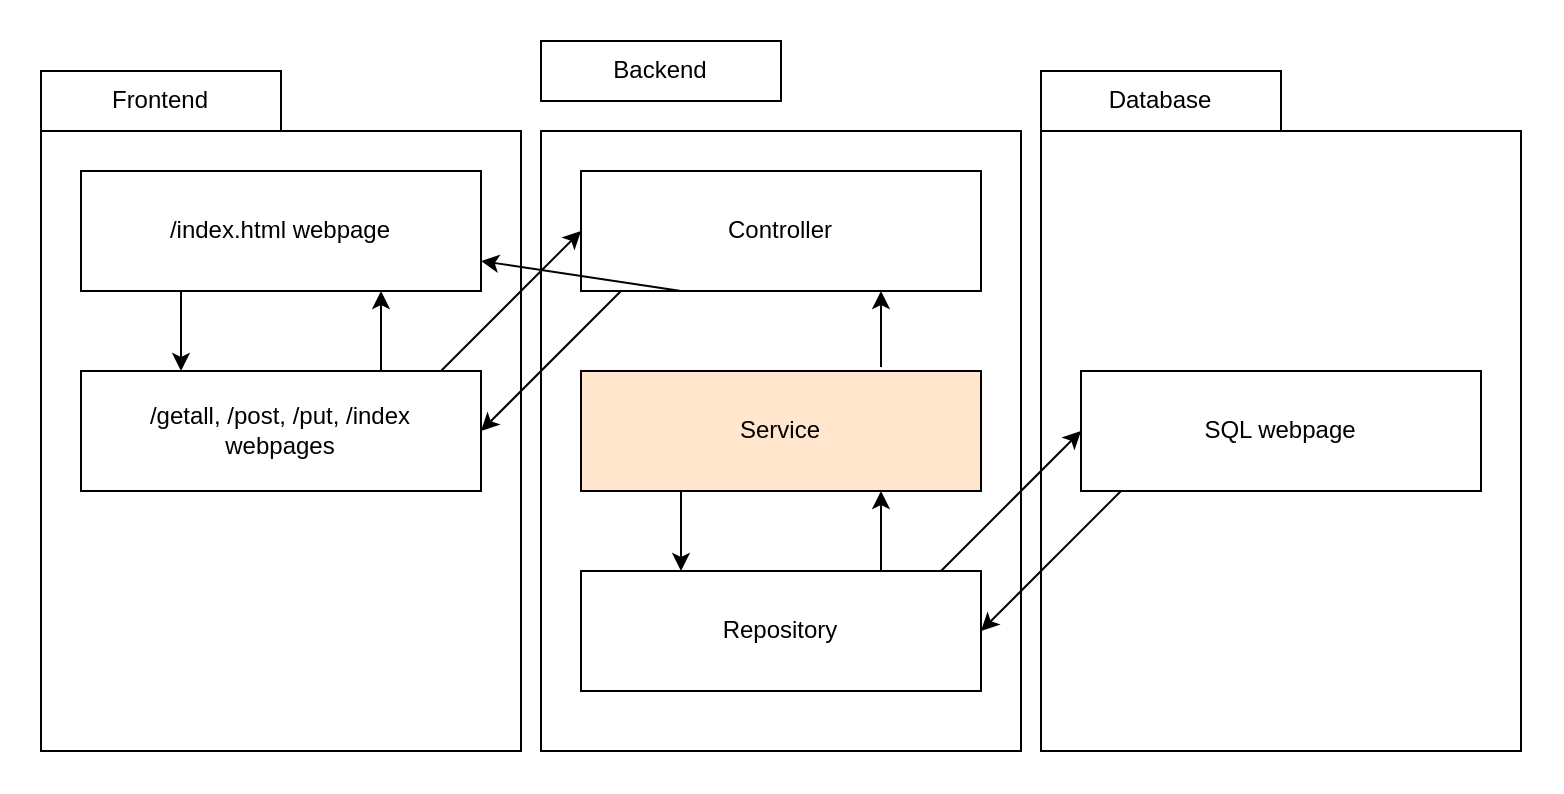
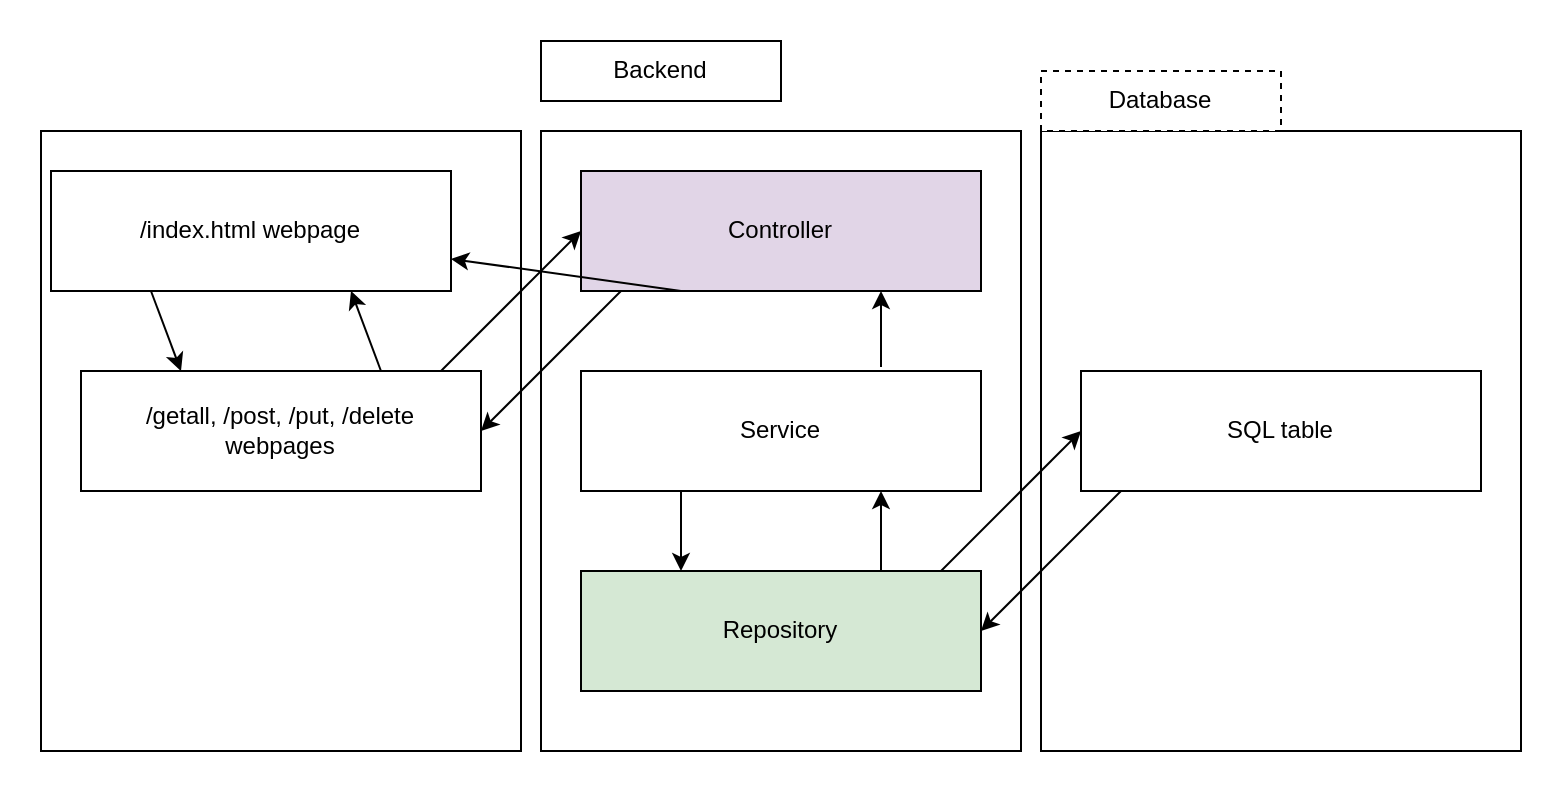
  <mxCell id="0" />
  <mxCell id="1" parent="0" />
  <mxCell id="2" value="" style="rounded=0;whiteSpace=wrap;html=1;" vertex="1" parent="1"><mxGeometry x="20" y="65" width="240" height="310" as="geometry" /></mxCell>
  <mxCell id="3" value="" style="rounded=0;whiteSpace=wrap;html=1;" vertex="1" parent="1"><mxGeometry x="270" y="65" width="240" height="310" as="geometry" /></mxCell>
  <mxCell id="4" value="" style="rounded=0;whiteSpace=wrap;html=1;" vertex="1" parent="1"><mxGeometry x="520" y="65" width="240" height="310" as="geometry" /></mxCell>
- <mxCell id="5" value="Frontend" style="rounded=0;whiteSpace=wrap;html=1;" vertex="1" parent="1"><mxGeometry x="20" y="35" width="120" height="30" as="geometry" /></mxCell>
  <mxCell id="6" value="Backend" style="rounded=0;whiteSpace=wrap;html=1;" vertex="1" parent="1"><mxGeometry x="270" y="20" width="120" height="30" as="geometry" /></mxCell>
- <mxCell id="7" value="Database" style="rounded=0;whiteSpace=wrap;html=1;" vertex="1" parent="1"><mxGeometry x="520" y="35" width="120" height="30" as="geometry" /></mxCell>
- <mxCell id="8" value="/index.html webpage" style="rounded=0;whiteSpace=wrap;html=1;" vertex="1" parent="1"><mxGeometry x="40" y="85" width="200" height="60" as="geometry" /></mxCell>
- <mxCell id="9" value="/getall, /post, /put, /index&lt;br&gt;webpages" style="rounded=0;whiteSpace=wrap;html=1;" vertex="1" parent="1"><mxGeometry x="40" y="185" width="200" height="60" as="geometry" /></mxCell>
- <mxCell id="10" value="Controller" style="rounded=0;whiteSpace=wrap;html=1;" vertex="1" parent="1"><mxGeometry x="290" y="85" width="200" height="60" as="geometry" /></mxCell>
- <mxCell id="11" value="Service" style="rounded=0;whiteSpace=wrap;html=1;fillColor=#ffe6cc;" vertex="1" parent="1"><mxGeometry x="290" y="185" width="200" height="60" as="geometry" /></mxCell>
- <mxCell id="12" value="Repository" style="rounded=0;whiteSpace=wrap;html=1;" vertex="1" parent="1"><mxGeometry x="290" y="285" width="200" height="60" as="geometry" /></mxCell>
- <mxCell id="13" value="SQL webpage" style="rounded=0;whiteSpace=wrap;html=1;" vertex="1" parent="1"><mxGeometry x="540" y="185" width="200" height="60" as="geometry" /></mxCell>
+ <mxCell id="7" value="Database" style="rounded=0;whiteSpace=wrap;html=1;dashed=1;" vertex="1" parent="1"><mxGeometry x="520" y="35" width="120" height="30" as="geometry" /></mxCell>
+ <mxCell id="8" value="/index.html webpage" style="rounded=0;whiteSpace=wrap;html=1;" vertex="1" parent="1"><mxGeometry x="25" y="85" width="200" height="60" as="geometry" /></mxCell>
+ <mxCell id="9" value="/getall, /post, /put, /delete&lt;br&gt;webpages" style="rounded=0;whiteSpace=wrap;html=1;" vertex="1" parent="1"><mxGeometry x="40" y="185" width="200" height="60" as="geometry" /></mxCell>
+ <mxCell id="10" value="Controller" style="rounded=0;whiteSpace=wrap;html=1;fillColor=#e1d5e7;" vertex="1" parent="1"><mxGeometry x="290" y="85" width="200" height="60" as="geometry" /></mxCell>
+ <mxCell id="11" value="Service" style="rounded=0;whiteSpace=wrap;html=1;" vertex="1" parent="1"><mxGeometry x="290" y="185" width="200" height="60" as="geometry" /></mxCell>
+ <mxCell id="12" value="Repository" style="rounded=0;whiteSpace=wrap;html=1;fillColor=#d5e8d4;" vertex="1" parent="1"><mxGeometry x="290" y="285" width="200" height="60" as="geometry" /></mxCell>
+ <mxCell id="13" value="SQL table" style="rounded=0;whiteSpace=wrap;html=1;" vertex="1" parent="1"><mxGeometry x="540" y="185" width="200" height="60" as="geometry" /></mxCell>
  <mxCell id="14" value="" style="endArrow=classic;html=1;exitX=0.25;exitY=1;exitDx=0;exitDy=0;entryX=0.25;entryY=0;entryDx=0;entryDy=0;" edge="1" parent="1" source="8" target="9"><mxGeometry width="50" height="50" relative="1" as="geometry"><mxPoint x="170" y="265" as="sourcePoint" /><mxPoint x="220" y="215" as="targetPoint" /></mxGeometry></mxCell>
  <mxCell id="15" value="" style="endArrow=classic;html=1;exitX=0.25;exitY=1;exitDx=0;exitDy=0;" edge="1" parent="1" source="10" target="8"><mxGeometry width="50" height="50" relative="1" as="geometry"><mxPoint x="100" y="155" as="sourcePoint" /><mxPoint x="100" y="195" as="targetPoint" /></mxGeometry></mxCell>
  <mxCell id="16" value="" style="endArrow=classic;html=1;exitX=0.25;exitY=1;exitDx=0;exitDy=0;entryX=0.25;entryY=0;entryDx=0;entryDy=0;" edge="1" parent="1" source="11" target="12"><mxGeometry width="50" height="50" relative="1" as="geometry"><mxPoint x="110" y="165" as="sourcePoint" /><mxPoint x="110" y="205" as="targetPoint" /></mxGeometry></mxCell>
  <mxCell id="17" value="" style="endArrow=classic;html=1;exitX=0.75;exitY=0;exitDx=0;exitDy=0;entryX=0.75;entryY=1;entryDx=0;entryDy=0;" edge="1" parent="1" source="9" target="8"><mxGeometry width="50" height="50" relative="1" as="geometry"><mxPoint x="120" y="175" as="sourcePoint" /><mxPoint x="120" y="215" as="targetPoint" /></mxGeometry></mxCell>
  <mxCell id="18" value="" style="endArrow=classic;html=1;entryX=0.75;entryY=1;entryDx=0;entryDy=0;" edge="1" parent="1" target="10"><mxGeometry width="50" height="50" relative="1" as="geometry"><mxPoint x="440" y="183" as="sourcePoint" /><mxPoint x="130" y="225" as="targetPoint" /></mxGeometry></mxCell>
  <mxCell id="19" value="" style="endArrow=classic;html=1;exitX=0.75;exitY=0;exitDx=0;exitDy=0;entryX=0.75;entryY=1;entryDx=0;entryDy=0;" edge="1" parent="1" source="12" target="11"><mxGeometry width="50" height="50" relative="1" as="geometry"><mxPoint x="140" y="195" as="sourcePoint" /><mxPoint x="140" y="235" as="targetPoint" /></mxGeometry></mxCell>
  <mxCell id="20" value="" style="endArrow=classic;html=1;entryX=0;entryY=0.5;entryDx=0;entryDy=0;" edge="1" parent="1" target="10"><mxGeometry width="50" height="50" relative="1" as="geometry"><mxPoint x="220" y="185" as="sourcePoint" /><mxPoint x="270" y="135" as="targetPoint" /></mxGeometry></mxCell>
  <mxCell id="21" value="" style="endArrow=classic;html=1;entryX=0;entryY=0.5;entryDx=0;entryDy=0;" edge="1" parent="1"><mxGeometry width="50" height="50" relative="1" as="geometry"><mxPoint x="470" y="285" as="sourcePoint" /><mxPoint x="540" y="215" as="targetPoint" /></mxGeometry></mxCell>
  <mxCell id="22" value="" style="endArrow=classic;html=1;entryX=1;entryY=0.5;entryDx=0;entryDy=0;" edge="1" parent="1" target="9"><mxGeometry width="50" height="50" relative="1" as="geometry"><mxPoint x="310" y="145" as="sourcePoint" /><mxPoint x="300" y="205" as="targetPoint" /></mxGeometry></mxCell>
  <mxCell id="23" value="" style="endArrow=classic;html=1;entryX=1;entryY=0.5;entryDx=0;entryDy=0;" edge="1" parent="1"><mxGeometry width="50" height="50" relative="1" as="geometry"><mxPoint x="560" y="245" as="sourcePoint" /><mxPoint x="490" y="315" as="targetPoint" /></mxGeometry></mxCell>
